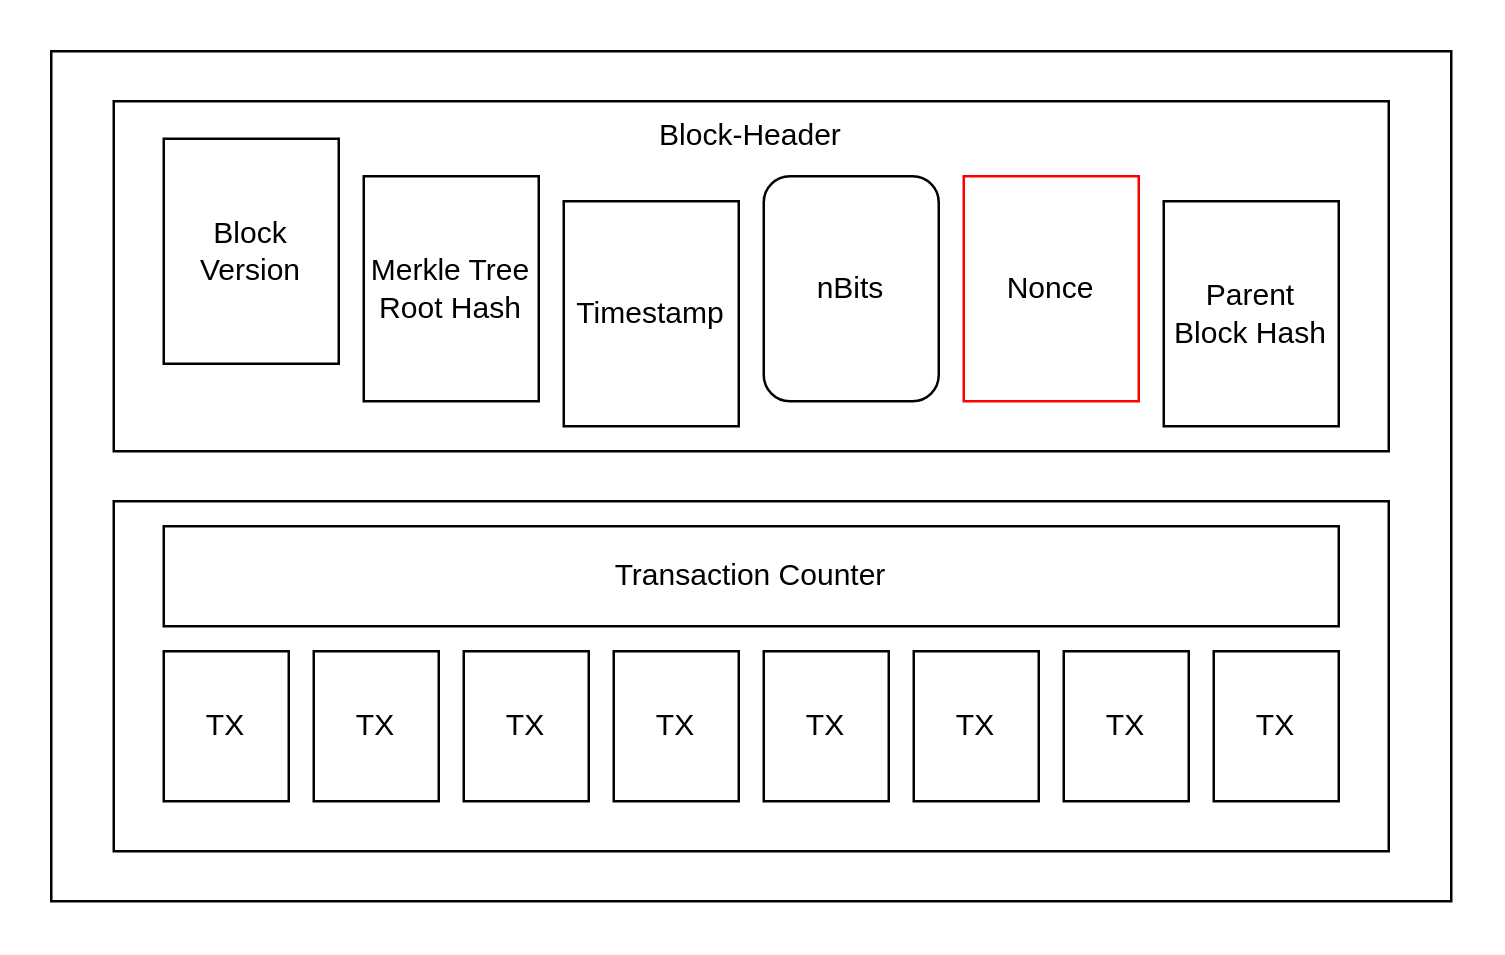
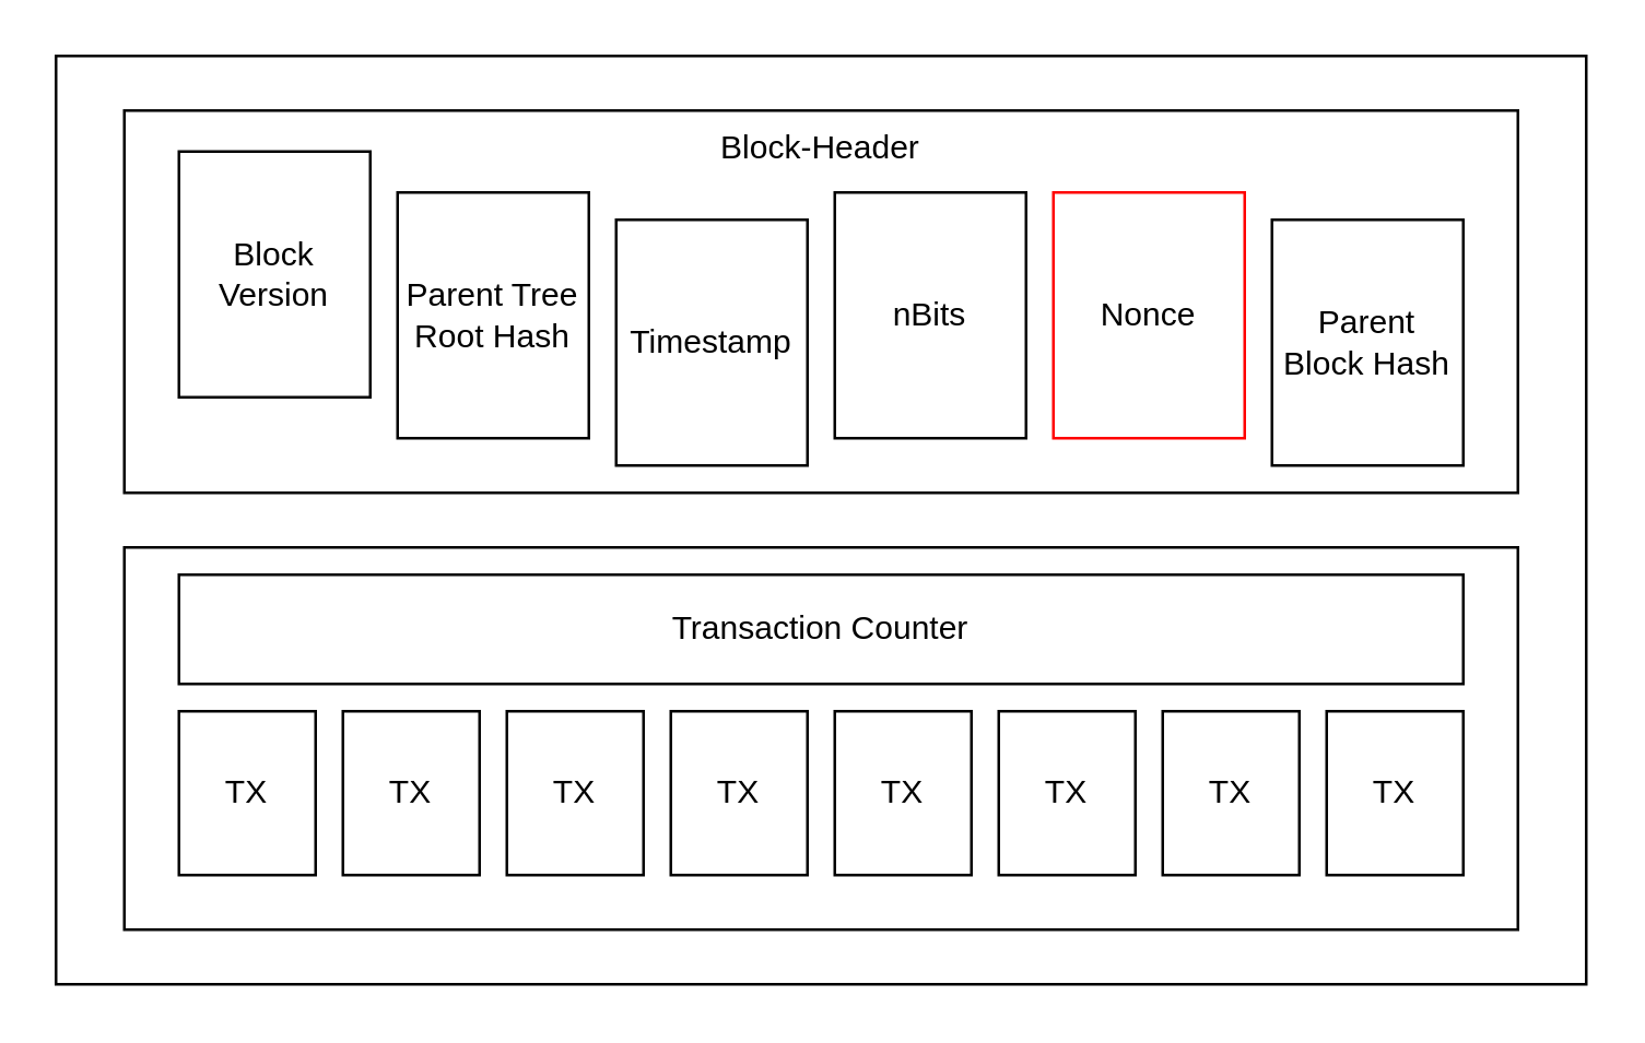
  <mxCell id="0" />
  <mxCell id="1" parent="0" />
  <mxCell id="2" value="Block-Header" style="rounded=0;whiteSpace=wrap;html=1;fillColor=none;verticalAlign=top;" vertex="1" parent="1"><mxGeometry x="45" y="40" width="510" height="140" as="geometry" /></mxCell>
  <mxCell id="3" value="Block Version" style="rounded=0;whiteSpace=wrap;html=1;fillColor=none;" vertex="1" parent="1"><mxGeometry x="65" y="55" width="70" height="90" as="geometry" /></mxCell>
- <mxCell id="4" value="Merkle Tree Root Hash" style="rounded=0;whiteSpace=wrap;html=1;fillColor=none;" vertex="1" parent="1"><mxGeometry x="145" y="70" width="70" height="90" as="geometry" /></mxCell>
+ <mxCell id="4" value="Parent Tree Root Hash" style="rounded=0;whiteSpace=wrap;html=1;fillColor=none;" vertex="1" parent="1"><mxGeometry x="145" y="70" width="70" height="90" as="geometry" /></mxCell>
  <mxCell id="5" value="Timestamp" style="rounded=0;whiteSpace=wrap;html=1;fillColor=none;" vertex="1" parent="1"><mxGeometry x="225" y="80" width="70" height="90" as="geometry" /></mxCell>
- <mxCell id="6" value="nBits" style="whiteSpace=wrap;html=1;fillColor=none;rounded=1;" vertex="1" parent="1"><mxGeometry x="305" y="70" width="70" height="90" as="geometry" /></mxCell>
+ <mxCell id="6" value="nBits" style="rounded=0;whiteSpace=wrap;html=1;fillColor=none;" vertex="1" parent="1"><mxGeometry x="305" y="70" width="70" height="90" as="geometry" /></mxCell>
  <mxCell id="7" value="Nonce" style="rounded=0;whiteSpace=wrap;html=1;fillColor=none;strokeColor=#ff0000;" vertex="1" parent="1"><mxGeometry x="385" y="70" width="70" height="90" as="geometry" /></mxCell>
  <mxCell id="8" value="Parent Block Hash" style="rounded=0;whiteSpace=wrap;html=1;fillColor=none;" vertex="1" parent="1"><mxGeometry x="465" y="80" width="70" height="90" as="geometry" /></mxCell>
  <mxCell id="9" value="" style="rounded=0;whiteSpace=wrap;html=1;fillColor=none;verticalAlign=top;" vertex="1" parent="1"><mxGeometry x="45" y="200" width="510" height="140" as="geometry" /></mxCell>
  <mxCell id="10" value="Transaction Counter" style="rounded=0;whiteSpace=wrap;html=1;fillColor=none;" vertex="1" parent="1"><mxGeometry x="65" y="210" width="470" height="40" as="geometry" /></mxCell>
  <mxCell id="11" value="TX" style="rounded=0;whiteSpace=wrap;html=1;fillColor=none;" vertex="1" parent="1"><mxGeometry x="65" y="260" width="50" height="60" as="geometry" /></mxCell>
  <mxCell id="12" value="TX" style="rounded=0;whiteSpace=wrap;html=1;fillColor=none;" vertex="1" parent="1"><mxGeometry x="125" y="260" width="50" height="60" as="geometry" /></mxCell>
  <mxCell id="13" value="TX" style="rounded=0;whiteSpace=wrap;html=1;fillColor=none;" vertex="1" parent="1"><mxGeometry x="185" y="260" width="50" height="60" as="geometry" /></mxCell>
  <mxCell id="14" value="TX" style="rounded=0;whiteSpace=wrap;html=1;fillColor=none;" vertex="1" parent="1"><mxGeometry x="245" y="260" width="50" height="60" as="geometry" /></mxCell>
  <mxCell id="15" value="TX" style="rounded=0;whiteSpace=wrap;html=1;fillColor=none;" vertex="1" parent="1"><mxGeometry x="305" y="260" width="50" height="60" as="geometry" /></mxCell>
  <mxCell id="16" value="TX" style="rounded=0;whiteSpace=wrap;html=1;fillColor=none;" vertex="1" parent="1"><mxGeometry x="365" y="260" width="50" height="60" as="geometry" /></mxCell>
  <mxCell id="17" value="TX" style="rounded=0;whiteSpace=wrap;html=1;fillColor=none;" vertex="1" parent="1"><mxGeometry x="425" y="260" width="50" height="60" as="geometry" /></mxCell>
  <mxCell id="18" value="TX" style="rounded=0;whiteSpace=wrap;html=1;fillColor=none;" vertex="1" parent="1"><mxGeometry x="485" y="260" width="50" height="60" as="geometry" /></mxCell>
  <mxCell id="19" value="" style="rounded=0;whiteSpace=wrap;html=1;fillColor=none;verticalAlign=bottom;labelPosition=center;verticalLabelPosition=top;align=center;" vertex="1" parent="1"><mxGeometry x="20" y="20" width="560" height="340" as="geometry" /></mxCell>
